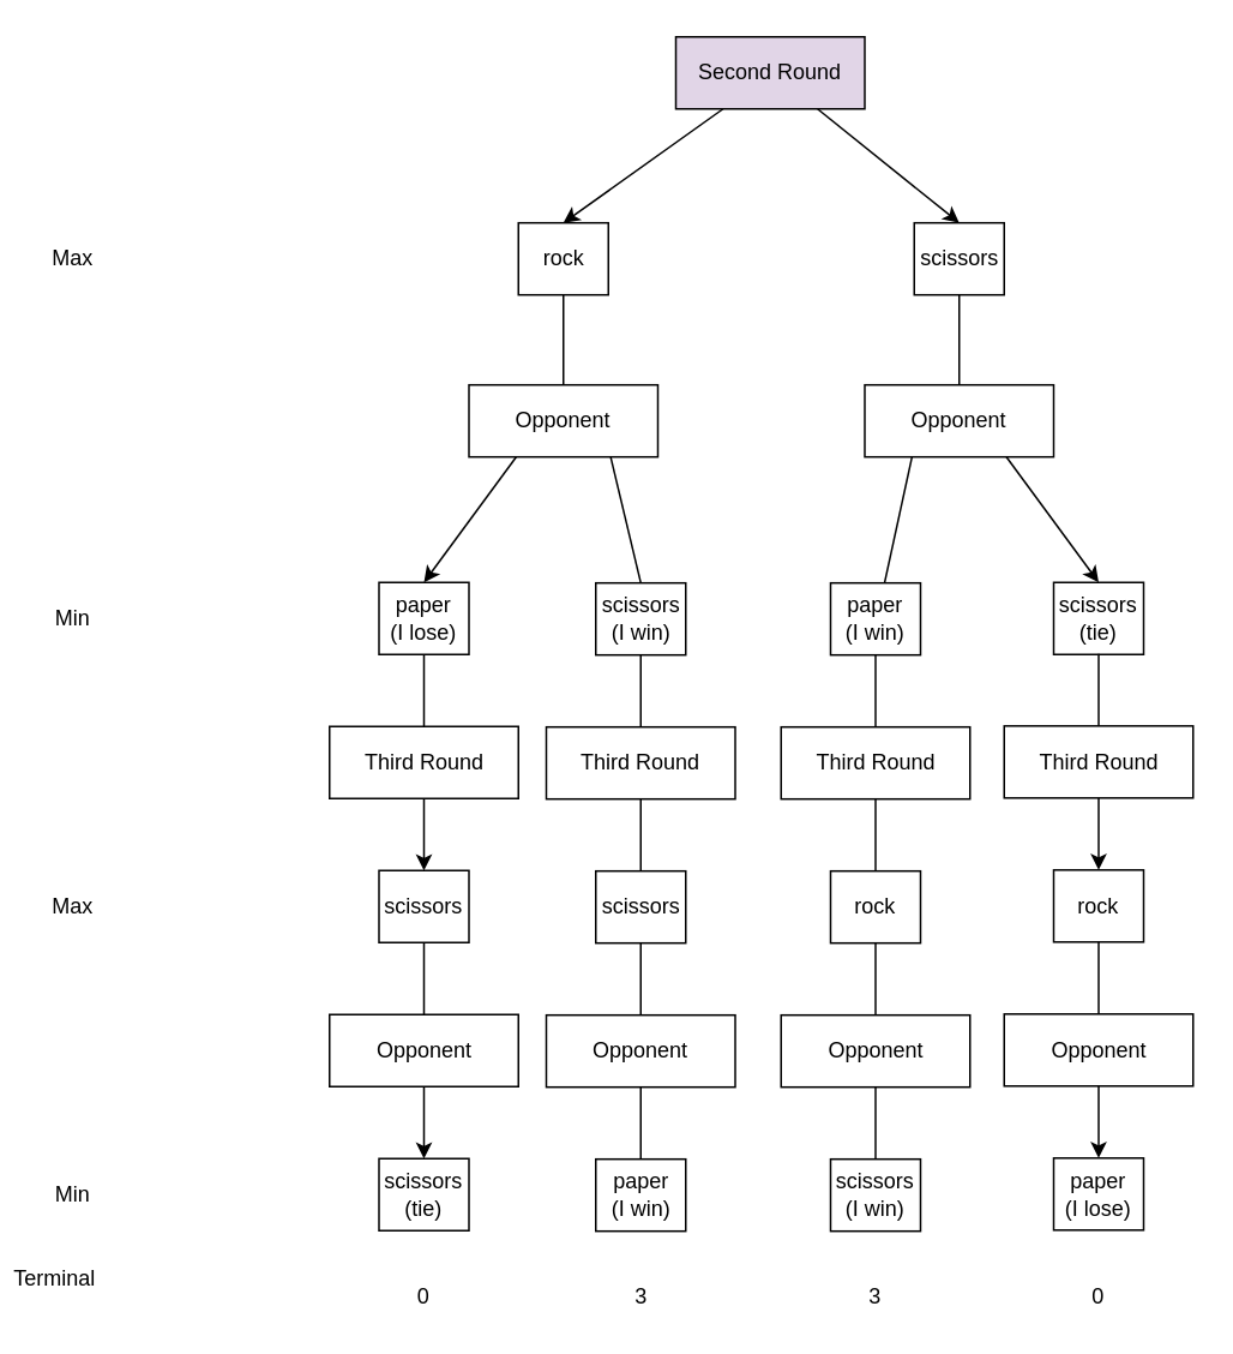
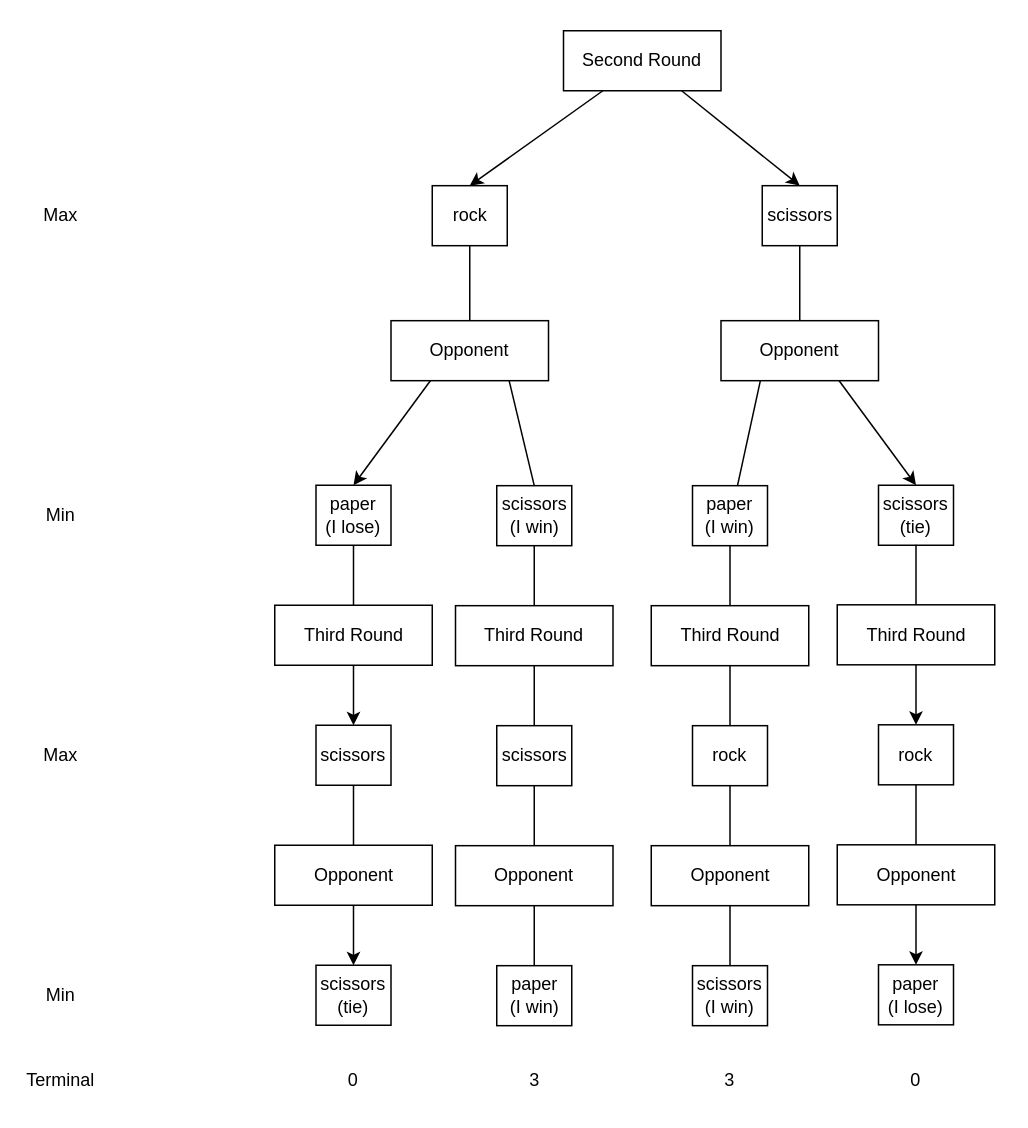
  <mxCell id="0" />
  <mxCell id="1" parent="0" />
- <mxCell id="2" value="Second Round" style="rounded=0;whiteSpace=wrap;html=1;fillColor=#e1d5e7;" vertex="1" parent="1"><mxGeometry x="375" y="20" width="105" height="40" as="geometry" /></mxCell>
+ <mxCell id="2" value="Second Round" style="rounded=0;whiteSpace=wrap;html=1;" vertex="1" parent="1"><mxGeometry x="375" y="20" width="105" height="40" as="geometry" /></mxCell>
  <mxCell id="3" value="rock" style="rounded=0;whiteSpace=wrap;html=1;" vertex="1" parent="1"><mxGeometry x="287.5" y="123.29" width="50" height="40" as="geometry" /></mxCell>
  <mxCell id="4" value="scissors" style="rounded=0;whiteSpace=wrap;html=1;" vertex="1" parent="1"><mxGeometry x="507.5" y="123.29" width="50" height="40" as="geometry" /></mxCell>
  <mxCell id="5" value="" style="endArrow=none;html=1;entryX=0.5;entryY=1;entryDx=0;entryDy=0;exitX=0.5;exitY=0;exitDx=0;exitDy=0;" edge="1" parent="1" source="6" target="3"><mxGeometry width="50" height="50" relative="1" as="geometry"><mxPoint x="312.5" y="233.29" as="sourcePoint" /><mxPoint x="427.5" y="233.29" as="targetPoint" /></mxGeometry></mxCell>
  <mxCell id="6" value="Opponent" style="rounded=0;whiteSpace=wrap;html=1;" vertex="1" parent="1"><mxGeometry x="260" y="213.29" width="105" height="40" as="geometry" /></mxCell>
  <mxCell id="7" value="" style="endArrow=none;html=1;entryX=0.75;entryY=1;entryDx=0;entryDy=0;exitX=0.5;exitY=0;exitDx=0;exitDy=0;" edge="1" parent="1" source="9" target="6"><mxGeometry width="50" height="50" relative="1" as="geometry"><mxPoint x="357.5" y="323.29" as="sourcePoint" /><mxPoint x="407.5" y="333.29" as="targetPoint" /></mxGeometry></mxCell>
  <mxCell id="8" value="paper&lt;br&gt;(I lose)" style="rounded=0;whiteSpace=wrap;html=1;" vertex="1" parent="1"><mxGeometry x="210" y="323" width="50" height="40" as="geometry" /></mxCell>
  <mxCell id="9" value="scissors&lt;br&gt;(I win)" style="rounded=0;whiteSpace=wrap;html=1;" vertex="1" parent="1"><mxGeometry x="330.5" y="323.29" width="50" height="40" as="geometry" /></mxCell>
  <mxCell id="10" value="" style="endArrow=none;html=1;entryX=0.5;entryY=1;entryDx=0;entryDy=0;exitX=0.5;exitY=0;exitDx=0;exitDy=0;" edge="1" parent="1" source="12" target="8"><mxGeometry width="50" height="50" relative="1" as="geometry"><mxPoint x="262.5" y="403.29" as="sourcePoint" /><mxPoint x="227.5" y="423.29" as="targetPoint" /></mxGeometry></mxCell>
  <mxCell id="11" style="edgeStyle=orthogonalEdgeStyle;rounded=0;orthogonalLoop=1;jettySize=auto;html=1;exitX=0.5;exitY=1;exitDx=0;exitDy=0;entryX=0.5;entryY=0;entryDx=0;entryDy=0;" edge="1" parent="1" source="12" target="13"><mxGeometry relative="1" as="geometry" /></mxCell>
  <mxCell id="12" value="Third Round" style="rounded=0;whiteSpace=wrap;html=1;" vertex="1" parent="1"><mxGeometry x="182.5" y="403" width="105" height="40" as="geometry" /></mxCell>
  <mxCell id="13" value="scissors" style="rounded=0;whiteSpace=wrap;html=1;" vertex="1" parent="1"><mxGeometry x="210" y="483" width="50" height="40" as="geometry" /></mxCell>
  <mxCell id="14" style="edgeStyle=orthogonalEdgeStyle;rounded=0;orthogonalLoop=1;jettySize=auto;html=1;exitX=0.5;exitY=1;exitDx=0;exitDy=0;entryX=0.5;entryY=0;entryDx=0;entryDy=0;" edge="1" parent="1" source="15" target="17"><mxGeometry relative="1" as="geometry" /></mxCell>
  <mxCell id="15" value="Opponent" style="rounded=0;whiteSpace=wrap;html=1;" vertex="1" parent="1"><mxGeometry x="182.5" y="563" width="105" height="40" as="geometry" /></mxCell>
  <mxCell id="16" value="" style="endArrow=none;html=1;entryX=0.5;entryY=0;entryDx=0;entryDy=0;exitX=0.5;exitY=1;exitDx=0;exitDy=0;" edge="1" parent="1" source="13" target="15"><mxGeometry width="50" height="50" relative="1" as="geometry"><mxPoint x="272.5" y="493.29" as="sourcePoint" /><mxPoint x="272.5" y="453.29" as="targetPoint" /></mxGeometry></mxCell>
  <mxCell id="17" value="scissors&lt;br&gt;(tie)" style="rounded=0;whiteSpace=wrap;html=1;" vertex="1" parent="1"><mxGeometry x="210" y="643" width="50" height="40" as="geometry" /></mxCell>
  <mxCell id="18" value="Max" style="text;html=1;strokeColor=none;fillColor=none;align=center;verticalAlign=middle;whiteSpace=wrap;rounded=0;" vertex="1" parent="1"><mxGeometry x="20" y="133" width="40" height="20" as="geometry" /></mxCell>
  <mxCell id="19" value="Opponent" style="rounded=0;whiteSpace=wrap;html=1;" vertex="1" parent="1"><mxGeometry x="480" y="213.29" width="105" height="40" as="geometry" /></mxCell>
  <mxCell id="20" value="" style="endArrow=none;html=1;entryX=0.25;entryY=1;entryDx=0;entryDy=0;" edge="1" parent="1" target="19"><mxGeometry width="50" height="50" relative="1" as="geometry"><mxPoint x="491" y="323.29" as="sourcePoint" /><mxPoint x="501" y="333.29" as="targetPoint" /></mxGeometry></mxCell>
  <mxCell id="21" value="paper&lt;br&gt;(I win)" style="rounded=0;whiteSpace=wrap;html=1;" vertex="1" parent="1"><mxGeometry x="461" y="323.29" width="50" height="40" as="geometry" /></mxCell>
  <mxCell id="22" value="scissors&lt;br&gt;(tie)" style="rounded=0;whiteSpace=wrap;html=1;" vertex="1" parent="1"><mxGeometry x="585" y="323" width="50" height="40" as="geometry" /></mxCell>
  <mxCell id="23" value="" style="endArrow=none;html=1;entryX=0.5;entryY=1;entryDx=0;entryDy=0;exitX=0.5;exitY=0;exitDx=0;exitDy=0;" edge="1" parent="1" source="19" target="4"><mxGeometry width="50" height="50" relative="1" as="geometry"><mxPoint x="322.5" y="223.29" as="sourcePoint" /><mxPoint x="322.5" y="173.29" as="targetPoint" /></mxGeometry></mxCell>
  <mxCell id="24" value="Min" style="text;html=1;strokeColor=none;fillColor=none;align=center;verticalAlign=middle;whiteSpace=wrap;rounded=0;" vertex="1" parent="1"><mxGeometry x="20" y="333.29" width="40" height="20" as="geometry" /></mxCell>
  <mxCell id="25" value="Max" style="text;html=1;strokeColor=none;fillColor=none;align=center;verticalAlign=middle;whiteSpace=wrap;rounded=0;" vertex="1" parent="1"><mxGeometry x="20" y="493" width="40" height="20" as="geometry" /></mxCell>
  <mxCell id="26" value="Min" style="text;html=1;strokeColor=none;fillColor=none;align=center;verticalAlign=middle;whiteSpace=wrap;rounded=0;" vertex="1" parent="1"><mxGeometry x="20" y="653" width="40" height="20" as="geometry" /></mxCell>
  <mxCell id="27" value="" style="endArrow=none;html=1;entryX=0.5;entryY=1;entryDx=0;entryDy=0;exitX=0.5;exitY=0;exitDx=0;exitDy=0;" edge="1" parent="1" source="28"><mxGeometry width="50" height="50" relative="1" as="geometry"><mxPoint x="355.5" y="403.29" as="sourcePoint" /><mxPoint x="355.5" y="363.29" as="targetPoint" /></mxGeometry></mxCell>
  <mxCell id="28" value="Third Round" style="rounded=0;whiteSpace=wrap;html=1;" vertex="1" parent="1"><mxGeometry x="303" y="403.29" width="105" height="40" as="geometry" /></mxCell>
  <mxCell id="29" value="scissors" style="rounded=0;whiteSpace=wrap;html=1;" vertex="1" parent="1"><mxGeometry x="330.5" y="483.29" width="50" height="40" as="geometry" /></mxCell>
  <mxCell id="30" value="" style="endArrow=none;html=1;entryX=0.5;entryY=1;entryDx=0;entryDy=0;exitX=0.5;exitY=0;exitDx=0;exitDy=0;" edge="1" parent="1" source="29" target="28"><mxGeometry width="50" height="50" relative="1" as="geometry"><mxPoint x="365.5" y="413.29" as="sourcePoint" /><mxPoint x="365.5" y="373.29" as="targetPoint" /></mxGeometry></mxCell>
  <mxCell id="31" value="Opponent" style="rounded=0;whiteSpace=wrap;html=1;" vertex="1" parent="1"><mxGeometry x="303" y="563.29" width="105" height="40" as="geometry" /></mxCell>
  <mxCell id="32" value="" style="endArrow=none;html=1;entryX=0.5;entryY=0;entryDx=0;entryDy=0;exitX=0.5;exitY=1;exitDx=0;exitDy=0;" edge="1" parent="1" source="29" target="31"><mxGeometry width="50" height="50" relative="1" as="geometry"><mxPoint x="365.5" y="493.29" as="sourcePoint" /><mxPoint x="365.5" y="453.29" as="targetPoint" /></mxGeometry></mxCell>
  <mxCell id="33" value="" style="endArrow=none;html=1;entryX=0.5;entryY=1;entryDx=0;entryDy=0;exitX=0.5;exitY=0;exitDx=0;exitDy=0;" edge="1" parent="1" source="34" target="31"><mxGeometry width="50" height="50" relative="1" as="geometry"><mxPoint x="355.5" y="653.29" as="sourcePoint" /><mxPoint x="390.5" y="643.29" as="targetPoint" /></mxGeometry></mxCell>
  <mxCell id="34" value="paper&lt;br&gt;(I win)" style="rounded=0;whiteSpace=wrap;html=1;" vertex="1" parent="1"><mxGeometry x="330.5" y="643.29" width="50" height="40" as="geometry" /></mxCell>
  <mxCell id="35" value="" style="endArrow=none;html=1;entryX=0.5;entryY=1;entryDx=0;entryDy=0;exitX=0.5;exitY=0;exitDx=0;exitDy=0;" edge="1" parent="1" source="36"><mxGeometry width="50" height="50" relative="1" as="geometry"><mxPoint x="486" y="403.29" as="sourcePoint" /><mxPoint x="486" y="363.29" as="targetPoint" /></mxGeometry></mxCell>
  <mxCell id="36" value="Third Round" style="rounded=0;whiteSpace=wrap;html=1;" vertex="1" parent="1"><mxGeometry x="433.5" y="403.29" width="105" height="40" as="geometry" /></mxCell>
  <mxCell id="37" value="rock" style="rounded=0;whiteSpace=wrap;html=1;" vertex="1" parent="1"><mxGeometry x="461" y="483.29" width="50" height="40" as="geometry" /></mxCell>
  <mxCell id="38" value="" style="endArrow=none;html=1;entryX=0.5;entryY=1;entryDx=0;entryDy=0;exitX=0.5;exitY=0;exitDx=0;exitDy=0;" edge="1" parent="1" source="37" target="36"><mxGeometry width="50" height="50" relative="1" as="geometry"><mxPoint x="496" y="413.29" as="sourcePoint" /><mxPoint x="496" y="373.29" as="targetPoint" /></mxGeometry></mxCell>
  <mxCell id="39" value="Opponent" style="rounded=0;whiteSpace=wrap;html=1;" vertex="1" parent="1"><mxGeometry x="433.5" y="563.29" width="105" height="40" as="geometry" /></mxCell>
  <mxCell id="40" value="" style="endArrow=none;html=1;entryX=0.5;entryY=0;entryDx=0;entryDy=0;exitX=0.5;exitY=1;exitDx=0;exitDy=0;" edge="1" parent="1" source="37" target="39"><mxGeometry width="50" height="50" relative="1" as="geometry"><mxPoint x="496" y="493.29" as="sourcePoint" /><mxPoint x="496" y="453.29" as="targetPoint" /></mxGeometry></mxCell>
  <mxCell id="41" value="" style="endArrow=none;html=1;entryX=0.5;entryY=1;entryDx=0;entryDy=0;exitX=0.5;exitY=0;exitDx=0;exitDy=0;" edge="1" parent="1" source="42" target="39"><mxGeometry width="50" height="50" relative="1" as="geometry"><mxPoint x="486" y="653.29" as="sourcePoint" /><mxPoint x="521" y="643.29" as="targetPoint" /></mxGeometry></mxCell>
  <mxCell id="42" value="scissors&lt;br&gt;(I win)" style="rounded=0;whiteSpace=wrap;html=1;" vertex="1" parent="1"><mxGeometry x="461" y="643.29" width="50" height="40" as="geometry" /></mxCell>
  <mxCell id="43" value="" style="endArrow=none;html=1;entryX=0.5;entryY=1;entryDx=0;entryDy=0;exitX=0.5;exitY=0;exitDx=0;exitDy=0;" edge="1" parent="1" source="45"><mxGeometry width="50" height="50" relative="1" as="geometry"><mxPoint x="610" y="402.71" as="sourcePoint" /><mxPoint x="610" y="362.71" as="targetPoint" /></mxGeometry></mxCell>
  <mxCell id="44" style="edgeStyle=orthogonalEdgeStyle;rounded=0;orthogonalLoop=1;jettySize=auto;html=1;exitX=0.5;exitY=1;exitDx=0;exitDy=0;entryX=0.5;entryY=0;entryDx=0;entryDy=0;" edge="1" parent="1" source="45" target="46"><mxGeometry relative="1" as="geometry" /></mxCell>
  <mxCell id="45" value="Third Round" style="rounded=0;whiteSpace=wrap;html=1;" vertex="1" parent="1"><mxGeometry x="557.5" y="402.71" width="105" height="40" as="geometry" /></mxCell>
  <mxCell id="46" value="rock" style="rounded=0;whiteSpace=wrap;html=1;" vertex="1" parent="1"><mxGeometry x="585" y="482.71" width="50" height="40" as="geometry" /></mxCell>
  <mxCell id="47" style="edgeStyle=orthogonalEdgeStyle;rounded=0;orthogonalLoop=1;jettySize=auto;html=1;exitX=0.5;exitY=1;exitDx=0;exitDy=0;entryX=0.5;entryY=0;entryDx=0;entryDy=0;" edge="1" parent="1" source="48" target="50"><mxGeometry relative="1" as="geometry" /></mxCell>
  <mxCell id="48" value="Opponent" style="rounded=0;whiteSpace=wrap;html=1;" vertex="1" parent="1"><mxGeometry x="557.5" y="562.71" width="105" height="40" as="geometry" /></mxCell>
  <mxCell id="49" value="" style="endArrow=none;html=1;entryX=0.5;entryY=0;entryDx=0;entryDy=0;exitX=0.5;exitY=1;exitDx=0;exitDy=0;" edge="1" parent="1" source="46" target="48"><mxGeometry width="50" height="50" relative="1" as="geometry"><mxPoint x="620" y="492.71" as="sourcePoint" /><mxPoint x="620" y="452.71" as="targetPoint" /></mxGeometry></mxCell>
  <mxCell id="50" value="paper&lt;br&gt;(I lose)" style="rounded=0;whiteSpace=wrap;html=1;" vertex="1" parent="1"><mxGeometry x="585" y="642.71" width="50" height="40" as="geometry" /></mxCell>
- <mxCell id="51" value="Terminal" style="text;html=1;strokeColor=none;fillColor=none;align=center;verticalAlign=middle;whiteSpace=wrap;rounded=0;" vertex="1" parent="1"><mxGeometry x="10" y="700" width="40" height="20" as="geometry" /></mxCell>
+ <mxCell id="51" value="Terminal" style="text;html=1;strokeColor=none;fillColor=none;align=center;verticalAlign=middle;whiteSpace=wrap;rounded=0;" vertex="1" parent="1"><mxGeometry x="20" y="710" width="40" height="20" as="geometry" /></mxCell>
  <mxCell id="52" value="0" style="text;html=1;strokeColor=none;fillColor=none;align=center;verticalAlign=middle;whiteSpace=wrap;rounded=0;" vertex="1" parent="1"><mxGeometry x="215" y="710" width="40" height="20" as="geometry" /></mxCell>
  <mxCell id="53" value="3" style="text;html=1;strokeColor=none;fillColor=none;align=center;verticalAlign=middle;whiteSpace=wrap;rounded=0;" vertex="1" parent="1"><mxGeometry x="336" y="710" width="40" height="20" as="geometry" /></mxCell>
  <mxCell id="54" value="3" style="text;html=1;strokeColor=none;fillColor=none;align=center;verticalAlign=middle;whiteSpace=wrap;rounded=0;" vertex="1" parent="1"><mxGeometry x="466" y="710" width="40" height="20" as="geometry" /></mxCell>
  <mxCell id="55" value="0" style="text;html=1;strokeColor=none;fillColor=none;align=center;verticalAlign=middle;whiteSpace=wrap;rounded=0;" vertex="1" parent="1"><mxGeometry x="590" y="710" width="40" height="20" as="geometry" /></mxCell>
  <mxCell id="56" value="" style="endArrow=classic;html=1;entryX=0.5;entryY=0;entryDx=0;entryDy=0;exitX=0.25;exitY=1;exitDx=0;exitDy=0;" edge="1" parent="1" source="6" target="8"><mxGeometry width="50" height="50" relative="1" as="geometry"><mxPoint x="270" y="350" as="sourcePoint" /><mxPoint x="320" y="300" as="targetPoint" /></mxGeometry></mxCell>
  <mxCell id="57" value="" style="endArrow=classic;html=1;exitX=0.75;exitY=1;exitDx=0;exitDy=0;entryX=0.5;entryY=0;entryDx=0;entryDy=0;" edge="1" parent="1" source="19" target="22"><mxGeometry width="50" height="50" relative="1" as="geometry"><mxPoint x="610" y="330" as="sourcePoint" /><mxPoint x="640" y="250" as="targetPoint" /></mxGeometry></mxCell>
  <mxCell id="58" value="" style="endArrow=classic;html=1;entryX=0.5;entryY=0;entryDx=0;entryDy=0;exitX=0.25;exitY=1;exitDx=0;exitDy=0;" edge="1" parent="1" source="2" target="3"><mxGeometry width="50" height="50" relative="1" as="geometry"><mxPoint x="410" y="200" as="sourcePoint" /><mxPoint x="460" y="150" as="targetPoint" /></mxGeometry></mxCell>
  <mxCell id="59" value="" style="endArrow=classic;html=1;entryX=0.5;entryY=0;entryDx=0;entryDy=0;exitX=0.75;exitY=1;exitDx=0;exitDy=0;" edge="1" parent="1" source="2" target="4"><mxGeometry width="50" height="50" relative="1" as="geometry"><mxPoint x="470" y="180" as="sourcePoint" /><mxPoint x="520" y="130" as="targetPoint" /></mxGeometry></mxCell>
